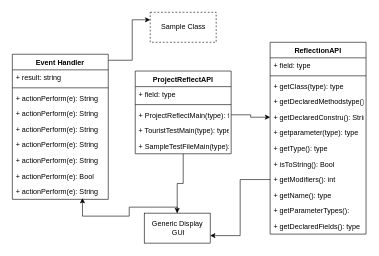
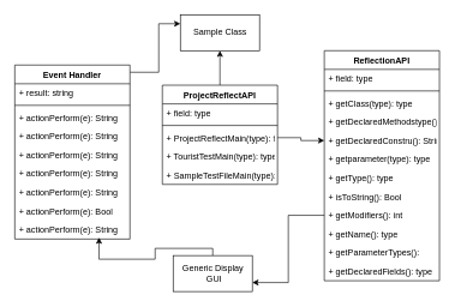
  <mxCell id="0" />
  <mxCell id="1" parent="0" />
- <mxCell id="2" value="Sample Class" style="html=1;dashed=1;" vertex="1" parent="1"><mxGeometry x="250" y="20" width="110" height="50" as="geometry" /></mxCell>
+ <mxCell id="2" value="Sample Class" style="html=1;" vertex="1" parent="1"><mxGeometry x="250" y="20" width="110" height="50" as="geometry" /></mxCell>
  <mxCell id="3" style="edgeStyle=orthogonalEdgeStyle;rounded=0;orthogonalLoop=1;jettySize=auto;html=1;entryX=0;entryY=0.25;entryDx=0;entryDy=0;" edge="1" parent="1" source="4" target="2"><mxGeometry relative="1" as="geometry"><Array as="points"><mxPoint x="220" y="100" /><mxPoint x="220" y="33" /></Array></mxGeometry></mxCell>
  <mxCell id="4" value="Event Handler" style="swimlane;fontStyle=1;align=center;verticalAlign=top;childLayout=stackLayout;horizontal=1;startSize=26;horizontalStack=0;resizeParent=1;resizeParentMax=0;resizeLast=0;collapsible=1;marginBottom=0;" vertex="1" parent="1"><mxGeometry x="20" y="90" width="160" height="242" as="geometry" /></mxCell>
  <mxCell id="5" value="+ result: string" style="text;strokeColor=none;fillColor=none;align=left;verticalAlign=top;spacingLeft=4;spacingRight=4;overflow=hidden;rotatable=0;points=[[0,0.5],[1,0.5]];portConstraint=eastwest;" vertex="1" parent="4"><mxGeometry y="26" width="160" height="26" as="geometry" /></mxCell>
  <mxCell id="6" value="" style="line;strokeWidth=1;fillColor=none;align=left;verticalAlign=middle;spacingTop=-1;spacingLeft=3;spacingRight=3;rotatable=0;labelPosition=right;points=[];portConstraint=eastwest;" vertex="1" parent="4"><mxGeometry y="52" width="160" height="8" as="geometry" /></mxCell>
  <mxCell id="7" value="+ actionPerform(e): String" style="text;strokeColor=none;fillColor=none;align=left;verticalAlign=top;spacingLeft=4;spacingRight=4;overflow=hidden;rotatable=0;points=[[0,0.5],[1,0.5]];portConstraint=eastwest;" vertex="1" parent="4"><mxGeometry y="60" width="160" height="26" as="geometry" /></mxCell>
  <mxCell id="8" value="+ actionPerform(e): String" style="text;strokeColor=none;fillColor=none;align=left;verticalAlign=top;spacingLeft=4;spacingRight=4;overflow=hidden;rotatable=0;points=[[0,0.5],[1,0.5]];portConstraint=eastwest;" vertex="1" parent="4"><mxGeometry y="86" width="160" height="26" as="geometry" /></mxCell>
  <mxCell id="9" value="+ actionPerform(e): String" style="text;strokeColor=none;fillColor=none;align=left;verticalAlign=top;spacingLeft=4;spacingRight=4;overflow=hidden;rotatable=0;points=[[0,0.5],[1,0.5]];portConstraint=eastwest;" vertex="1" parent="4"><mxGeometry y="112" width="160" height="26" as="geometry" /></mxCell>
  <mxCell id="10" value="+ actionPerform(e): String" style="text;strokeColor=none;fillColor=none;align=left;verticalAlign=top;spacingLeft=4;spacingRight=4;overflow=hidden;rotatable=0;points=[[0,0.5],[1,0.5]];portConstraint=eastwest;" vertex="1" parent="4"><mxGeometry y="138" width="160" height="26" as="geometry" /></mxCell>
  <mxCell id="11" value="+ actionPerform(e): String" style="text;strokeColor=none;fillColor=none;align=left;verticalAlign=top;spacingLeft=4;spacingRight=4;overflow=hidden;rotatable=0;points=[[0,0.5],[1,0.5]];portConstraint=eastwest;" vertex="1" parent="4"><mxGeometry y="164" width="160" height="26" as="geometry" /></mxCell>
  <mxCell id="12" value="+ actionPerform(e): Bool" style="text;strokeColor=none;fillColor=none;align=left;verticalAlign=top;spacingLeft=4;spacingRight=4;overflow=hidden;rotatable=0;points=[[0,0.5],[1,0.5]];portConstraint=eastwest;" vertex="1" parent="4"><mxGeometry y="190" width="160" height="26" as="geometry" /></mxCell>
  <mxCell id="13" value="+ actionPerform(e): String" style="text;strokeColor=none;fillColor=none;align=left;verticalAlign=top;spacingLeft=4;spacingRight=4;overflow=hidden;rotatable=0;points=[[0,0.5],[1,0.5]];portConstraint=eastwest;" vertex="1" parent="4"><mxGeometry y="216" width="160" height="26" as="geometry" /></mxCell>
  <mxCell id="14" style="edgeStyle=orthogonalEdgeStyle;rounded=0;orthogonalLoop=1;jettySize=auto;html=1;" edge="1" parent="1" source="15"><mxGeometry relative="1" as="geometry"><mxPoint x="137" y="330" as="targetPoint" /><Array as="points"><mxPoint x="215" y="345" /><mxPoint x="215" y="360" /><mxPoint x="137" y="360" /></Array></mxGeometry></mxCell>
  <mxCell id="15" value="Generic Display&lt;br&gt;&amp;nbsp;GUI" style="html=1;" vertex="1" parent="1"><mxGeometry x="240" y="355" width="110" height="50" as="geometry" /></mxCell>
  <mxCell id="16" value="ReflectionAPI" style="swimlane;fontStyle=1;align=center;verticalAlign=top;childLayout=stackLayout;horizontal=1;startSize=26;horizontalStack=0;resizeParent=1;resizeParentMax=0;resizeLast=0;collapsible=1;marginBottom=0;" vertex="1" parent="1"><mxGeometry x="450" y="70" width="160" height="320" as="geometry" /></mxCell>
  <mxCell id="17" value="+ field: type" style="text;strokeColor=none;fillColor=none;align=left;verticalAlign=top;spacingLeft=4;spacingRight=4;overflow=hidden;rotatable=0;points=[[0,0.5],[1,0.5]];portConstraint=eastwest;" vertex="1" parent="16"><mxGeometry y="26" width="160" height="26" as="geometry" /></mxCell>
  <mxCell id="18" value="" style="line;strokeWidth=1;fillColor=none;align=left;verticalAlign=middle;spacingTop=-1;spacingLeft=3;spacingRight=3;rotatable=0;labelPosition=right;points=[];portConstraint=eastwest;" vertex="1" parent="16"><mxGeometry y="52" width="160" height="8" as="geometry" /></mxCell>
  <mxCell id="19" value="+ getClass(type): type" style="text;strokeColor=none;fillColor=none;align=left;verticalAlign=top;spacingLeft=4;spacingRight=4;overflow=hidden;rotatable=0;points=[[0,0.5],[1,0.5]];portConstraint=eastwest;" vertex="1" parent="16"><mxGeometry y="60" width="160" height="26" as="geometry" /></mxCell>
  <mxCell id="20" value="+ getDeclaredMethodstype(): String" style="text;strokeColor=none;fillColor=none;align=left;verticalAlign=top;spacingLeft=4;spacingRight=4;overflow=hidden;rotatable=0;points=[[0,0.5],[1,0.5]];portConstraint=eastwest;" vertex="1" parent="16"><mxGeometry y="86" width="160" height="26" as="geometry" /></mxCell>
  <mxCell id="21" value="+ getDeclaredConstru(): String" style="text;strokeColor=none;fillColor=none;align=left;verticalAlign=top;spacingLeft=4;spacingRight=4;overflow=hidden;rotatable=0;points=[[0,0.5],[1,0.5]];portConstraint=eastwest;" vertex="1" parent="16"><mxGeometry y="112" width="160" height="26" as="geometry" /></mxCell>
  <mxCell id="22" value="+ getparameter(type): type" style="text;strokeColor=none;fillColor=none;align=left;verticalAlign=top;spacingLeft=4;spacingRight=4;overflow=hidden;rotatable=0;points=[[0,0.5],[1,0.5]];portConstraint=eastwest;" vertex="1" parent="16"><mxGeometry y="138" width="160" height="26" as="geometry" /></mxCell>
  <mxCell id="23" value="+ getType(): type" style="text;strokeColor=none;fillColor=none;align=left;verticalAlign=top;spacingLeft=4;spacingRight=4;overflow=hidden;rotatable=0;points=[[0,0.5],[1,0.5]];portConstraint=eastwest;" vertex="1" parent="16"><mxGeometry y="164" width="160" height="26" as="geometry" /></mxCell>
  <mxCell id="24" value="+ isToString(): Bool" style="text;strokeColor=none;fillColor=none;align=left;verticalAlign=top;spacingLeft=4;spacingRight=4;overflow=hidden;rotatable=0;points=[[0,0.5],[1,0.5]];portConstraint=eastwest;" vertex="1" parent="16"><mxGeometry y="190" width="160" height="26" as="geometry" /></mxCell>
  <mxCell id="25" value="+ getModifiers(): int" style="text;strokeColor=none;fillColor=none;align=left;verticalAlign=top;spacingLeft=4;spacingRight=4;overflow=hidden;rotatable=0;points=[[0,0.5],[1,0.5]];portConstraint=eastwest;" vertex="1" parent="16"><mxGeometry y="216" width="160" height="26" as="geometry" /></mxCell>
  <mxCell id="26" value="+ getName(): type" style="text;strokeColor=none;fillColor=none;align=left;verticalAlign=top;spacingLeft=4;spacingRight=4;overflow=hidden;rotatable=0;points=[[0,0.5],[1,0.5]];portConstraint=eastwest;" vertex="1" parent="16"><mxGeometry y="242" width="160" height="26" as="geometry" /></mxCell>
  <mxCell id="27" value="+ getParameterTypes(): " style="text;strokeColor=none;fillColor=none;align=left;verticalAlign=top;spacingLeft=4;spacingRight=4;overflow=hidden;rotatable=0;points=[[0,0.5],[1,0.5]];portConstraint=eastwest;" vertex="1" parent="16"><mxGeometry y="268" width="160" height="26" as="geometry" /></mxCell>
  <mxCell id="28" value="+ getDeclaredFields(): type" style="text;strokeColor=none;fillColor=none;align=left;verticalAlign=top;spacingLeft=4;spacingRight=4;overflow=hidden;rotatable=0;points=[[0,0.5],[1,0.5]];portConstraint=eastwest;" vertex="1" parent="16"><mxGeometry y="294" width="160" height="26" as="geometry" /></mxCell>
  <mxCell id="29" style="edgeStyle=orthogonalEdgeStyle;rounded=0;orthogonalLoop=1;jettySize=auto;html=1;entryX=1;entryY=0.75;entryDx=0;entryDy=0;" edge="1" parent="1" source="25" target="15"><mxGeometry relative="1" as="geometry" /></mxCell>
- <mxCell id="30" style="edgeStyle=orthogonalEdgeStyle;rounded=0;orthogonalLoop=1;jettySize=auto;html=1;" edge="1" parent="1" source="31" target="15"><mxGeometry relative="1" as="geometry" /></mxCell>
+ <mxCell id="30" style="edgeStyle=orthogonalEdgeStyle;rounded=0;orthogonalLoop=1;jettySize=auto;html=1;entryX=0.5;entryY=1;entryDx=0;entryDy=0;" edge="1" parent="1" source="31" target="2"><mxGeometry relative="1" as="geometry" /></mxCell>
  <mxCell id="31" value="ProjectReflectAPI" style="swimlane;fontStyle=1;align=center;verticalAlign=top;childLayout=stackLayout;horizontal=1;startSize=26;horizontalStack=0;resizeParent=1;resizeParentMax=0;resizeLast=0;collapsible=1;marginBottom=0;" vertex="1" parent="1"><mxGeometry x="225" y="118" width="160" height="138" as="geometry" /></mxCell>
  <mxCell id="32" value="+ field: type" style="text;strokeColor=none;fillColor=none;align=left;verticalAlign=top;spacingLeft=4;spacingRight=4;overflow=hidden;rotatable=0;points=[[0,0.5],[1,0.5]];portConstraint=eastwest;" vertex="1" parent="31"><mxGeometry y="26" width="160" height="26" as="geometry" /></mxCell>
  <mxCell id="33" value="" style="line;strokeWidth=1;fillColor=none;align=left;verticalAlign=middle;spacingTop=-1;spacingLeft=3;spacingRight=3;rotatable=0;labelPosition=right;points=[];portConstraint=eastwest;" vertex="1" parent="31"><mxGeometry y="52" width="160" height="8" as="geometry" /></mxCell>
  <mxCell id="34" value="+ ProjectReflectMain(type): type" style="text;strokeColor=none;fillColor=none;align=left;verticalAlign=top;spacingLeft=4;spacingRight=4;overflow=hidden;rotatable=0;points=[[0,0.5],[1,0.5]];portConstraint=eastwest;" vertex="1" parent="31"><mxGeometry y="60" width="160" height="26" as="geometry" /></mxCell>
  <mxCell id="35" value="+ TouristTestMain(type): type" style="text;strokeColor=none;fillColor=none;align=left;verticalAlign=top;spacingLeft=4;spacingRight=4;overflow=hidden;rotatable=0;points=[[0,0.5],[1,0.5]];portConstraint=eastwest;" vertex="1" parent="31"><mxGeometry y="86" width="160" height="26" as="geometry" /></mxCell>
  <mxCell id="36" value="+ SampleTestFileMain(type): type" style="text;strokeColor=none;fillColor=none;align=left;verticalAlign=top;spacingLeft=4;spacingRight=4;overflow=hidden;rotatable=0;points=[[0,0.5],[1,0.5]];portConstraint=eastwest;" vertex="1" parent="31"><mxGeometry y="112" width="160" height="26" as="geometry" /></mxCell>
  <mxCell id="37" style="edgeStyle=orthogonalEdgeStyle;rounded=0;orthogonalLoop=1;jettySize=auto;html=1;exitX=1;exitY=0.5;exitDx=0;exitDy=0;entryX=0;entryY=0.5;entryDx=0;entryDy=0;" edge="1" parent="1" source="34" target="21"><mxGeometry relative="1" as="geometry" /></mxCell>
